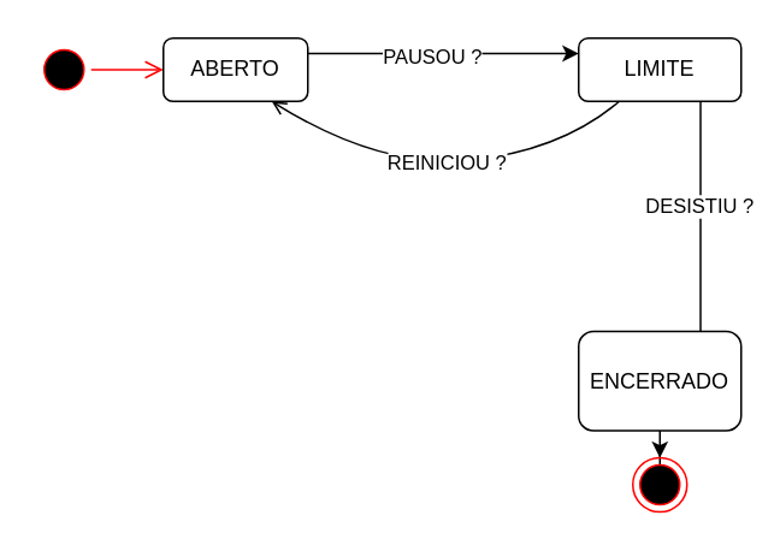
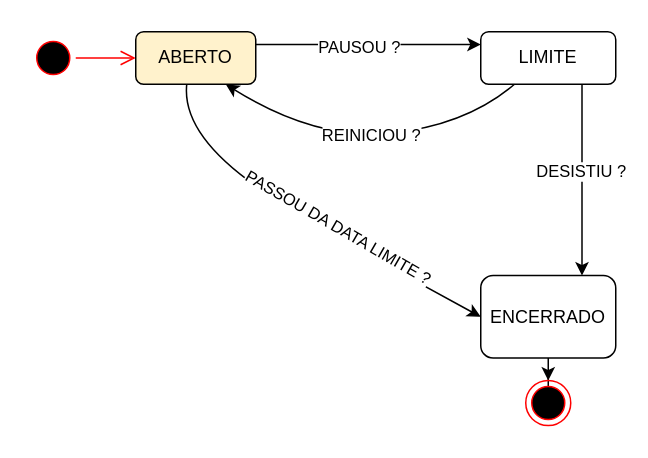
  <mxCell id="0" />
  <mxCell id="1" parent="0" />
  <mxCell id="2" value="" style="ellipse;html=1;shape=startState;fillColor=#000000;strokeColor=#ff0000;" vertex="1" parent="1"><mxGeometry x="20" y="23" width="30" height="30" as="geometry" /></mxCell>
  <mxCell id="3" value="" style="edgeStyle=orthogonalEdgeStyle;html=1;verticalAlign=bottom;endArrow=open;endSize=8;strokeColor=#ff0000;rounded=0;" edge="1" source="2" parent="1"><mxGeometry relative="1" as="geometry"><mxPoint x="90" y="38" as="targetPoint" /></mxGeometry></mxCell>
- <mxCell id="4" value="ABERTO" style="rounded=1;whiteSpace=wrap;html=1;" vertex="1" parent="1"><mxGeometry x="90" y="20.5" width="80" height="35" as="geometry" /></mxCell>
+ <mxCell id="4" value="ABERTO" style="rounded=1;whiteSpace=wrap;html=1;fillColor=#fff2cc;" vertex="1" parent="1"><mxGeometry x="90" y="20.5" width="80" height="35" as="geometry" /></mxCell>
  <mxCell id="5" value="LIMITE" style="rounded=1;whiteSpace=wrap;html=1;" vertex="1" parent="1"><mxGeometry x="320" y="20.5" width="90" height="35" as="geometry" /></mxCell>
  <mxCell id="6" style="edgeStyle=orthogonalEdgeStyle;rounded=0;orthogonalLoop=1;jettySize=auto;html=1;entryX=0.5;entryY=0;entryDx=0;entryDy=0;" edge="1" parent="1" source="7" target="16"><mxGeometry relative="1" as="geometry" /></mxCell>
  <mxCell id="7" value="ENCERRADO" style="rounded=1;whiteSpace=wrap;html=1;" vertex="1" parent="1"><mxGeometry x="320" y="183" width="90" height="55" as="geometry" /></mxCell>
  <mxCell id="8" value="" style="curved=1;endArrow=classic;html=1;rounded=0;entryX=0;entryY=0.5;entryDx=0;entryDy=0;exitX=1;exitY=0.5;exitDx=0;exitDy=0;" edge="1" parent="1"><mxGeometry width="50" height="50" relative="1" as="geometry"><mxPoint x="170" y="29" as="sourcePoint" /><mxPoint x="320" y="29" as="targetPoint" /><Array as="points" /></mxGeometry></mxCell>
  <mxCell id="9" value="PAUSOU ?" style="edgeLabel;html=1;align=center;verticalAlign=middle;resizable=0;points=[];" vertex="1" connectable="0" parent="8"><mxGeometry x="-0.097" y="-1" relative="1" as="geometry"><mxPoint as="offset" /></mxGeometry></mxCell>
- <mxCell id="10" value="" style="curved=1;endArrow=open;html=1;rounded=0;exitX=0.25;exitY=1;exitDx=0;exitDy=0;entryX=0.75;entryY=1;entryDx=0;entryDy=0;" edge="1" parent="1" source="5" target="4"><mxGeometry width="50" height="50" relative="1" as="geometry"><mxPoint x="170" y="153" as="sourcePoint" /><mxPoint x="220" y="103" as="targetPoint" /><Array as="points"><mxPoint x="310" y="83" /><mxPoint x="210" y="93" /></Array></mxGeometry></mxCell>
+ <mxCell id="10" value="" style="curved=1;endArrow=classic;html=1;rounded=0;exitX=0.25;exitY=1;exitDx=0;exitDy=0;entryX=0.75;entryY=1;entryDx=0;entryDy=0;" edge="1" parent="1" source="5" target="4"><mxGeometry width="50" height="50" relative="1" as="geometry"><mxPoint x="170" y="153" as="sourcePoint" /><mxPoint x="220" y="103" as="targetPoint" /><Array as="points"><mxPoint x="310" y="83" /><mxPoint x="210" y="93" /></Array></mxGeometry></mxCell>
  <mxCell id="11" value="REINICIOU ?" style="edgeLabel;html=1;align=center;verticalAlign=middle;resizable=0;points=[];" vertex="1" connectable="0" parent="10"><mxGeometry x="-0.008" relative="1" as="geometry"><mxPoint as="offset" /></mxGeometry></mxCell>
- <mxCell id="12" value="" style="curved=1;endArrow=none;html=1;rounded=0;entryX=0.75;entryY=0;entryDx=0;entryDy=0;exitX=0.75;exitY=1;exitDx=0;exitDy=0;" edge="1" parent="1" source="5" target="7"><mxGeometry width="50" height="50" relative="1" as="geometry"><mxPoint x="320" y="103" as="sourcePoint" /><mxPoint x="470" y="103" as="targetPoint" /><Array as="points" /></mxGeometry></mxCell>
+ <mxCell id="12" value="" style="curved=1;endArrow=classic;html=1;rounded=0;entryX=0.75;entryY=0;entryDx=0;entryDy=0;exitX=0.75;exitY=1;exitDx=0;exitDy=0;" edge="1" parent="1" source="5" target="7"><mxGeometry width="50" height="50" relative="1" as="geometry"><mxPoint x="320" y="103" as="sourcePoint" /><mxPoint x="470" y="103" as="targetPoint" /><Array as="points" /></mxGeometry></mxCell>
  <mxCell id="13" value="DESISTIU ?" style="edgeLabel;html=1;align=center;verticalAlign=middle;resizable=0;points=[];" vertex="1" connectable="0" parent="12"><mxGeometry x="-0.097" y="-1" relative="1" as="geometry"><mxPoint as="offset" /></mxGeometry></mxCell>
+ <mxCell id="14" value="" style="curved=1;endArrow=classic;html=1;rounded=0;exitX=0.425;exitY=0.998;exitDx=0;exitDy=0;entryX=0;entryY=0.5;entryDx=0;entryDy=0;exitPerimeter=0;" edge="1" parent="1" source="4" target="7"><mxGeometry width="50" height="50" relative="1" as="geometry"><mxPoint x="131.25" y="55.5" as="sourcePoint" /><mxPoint x="-61.25" y="55.5" as="targetPoint" /><Array as="points"><mxPoint x="120" y="93" /><mxPoint x="250" y="173" /></Array></mxGeometry></mxCell>
+ <mxCell id="15" value="PASSOU DA DATA LIMITE ?" style="edgeLabel;html=1;align=center;verticalAlign=middle;resizable=0;points=[];rotation=30;" vertex="1" connectable="0" parent="14"><mxGeometry x="-0.008" relative="1" as="geometry"><mxPoint x="23" y="7" as="offset" /></mxGeometry></mxCell>
  <mxCell id="16" value="" style="ellipse;html=1;shape=endState;fillColor=#000000;strokeColor=#ff0000;" vertex="1" parent="1"><mxGeometry x="350" y="253" width="30" height="30" as="geometry" /></mxCell>
